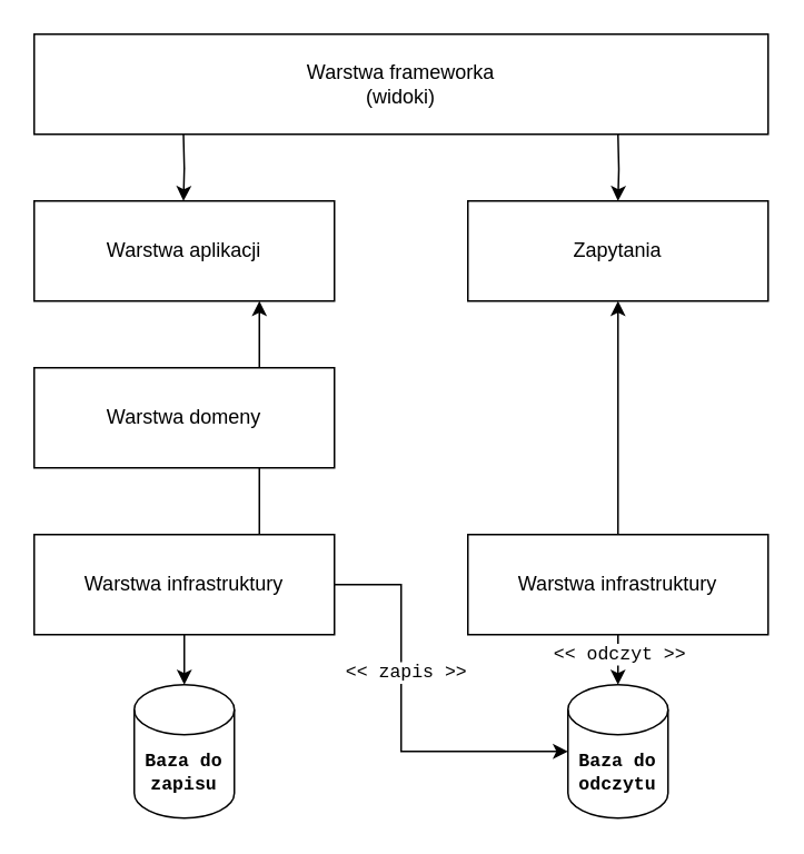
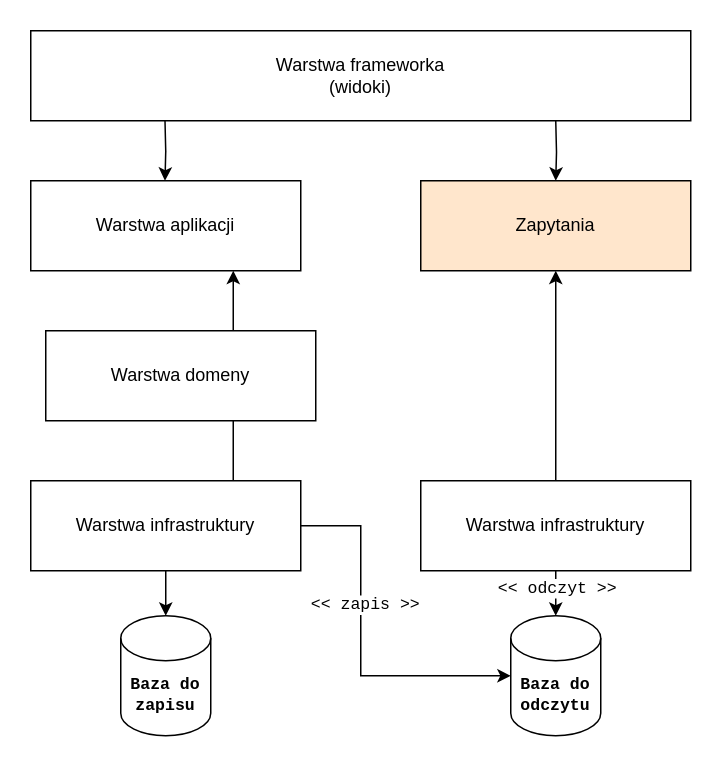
  <mxCell id="0" />
  <mxCell id="1" parent="0" />
  <mxCell id="2" value="&lt;div&gt;Warstwa frameworka&lt;/div&gt;&lt;div&gt;(widoki)&lt;/div&gt;" style="rounded=0;whiteSpace=wrap;html=1;shadow=0;comic=0;strokeWidth=1;fillColor=#ffffff;fontSize=12;align=center;strokeColor=#000000;" parent="1" vertex="1"><mxGeometry x="20" y="20" width="440" height="60" as="geometry" /></mxCell>
  <mxCell id="3" value="Warstwa aplikacji" style="rounded=0;whiteSpace=wrap;html=1;shadow=0;comic=0;strokeWidth=1;fillColor=#ffffff;fontSize=12;align=center;strokeColor=#000000;" parent="1" vertex="1"><mxGeometry x="20" y="120" width="180" height="60" as="geometry" /></mxCell>
  <mxCell id="4" style="edgeStyle=orthogonalEdgeStyle;rounded=0;orthogonalLoop=1;jettySize=auto;html=1;exitX=0.75;exitY=0;exitDx=0;exitDy=0;entryX=0.75;entryY=1;entryDx=0;entryDy=0;fontFamily=Courier New;fontSize=11;startArrow=none;startFill=0;endArrow=classic;endFill=1;" parent="1" source="9" target="3" edge="1"><mxGeometry relative="1" as="geometry" /></mxCell>
- <mxCell id="5" value="Warstwa domeny" style="rounded=0;whiteSpace=wrap;html=1;shadow=0;comic=0;strokeWidth=1;fillColor=#ffffff;fontSize=12;align=center;strokeColor=#000000;" parent="1" vertex="1"><mxGeometry x="20" y="220" width="180" height="60" as="geometry" /></mxCell>
+ <mxCell id="5" value="Warstwa domeny" style="rounded=0;whiteSpace=wrap;html=1;shadow=0;comic=0;strokeWidth=1;fillColor=#ffffff;fontSize=12;align=center;strokeColor=#000000;" parent="1" vertex="1"><mxGeometry x="30" y="220" width="180" height="60" as="geometry" /></mxCell>
  <mxCell id="6" style="edgeStyle=orthogonalEdgeStyle;rounded=0;orthogonalLoop=1;jettySize=auto;html=1;exitX=0.5;exitY=1;exitDx=0;exitDy=0;entryX=0.5;entryY=0;entryDx=0;entryDy=0;entryPerimeter=0;fontFamily=Courier New;fontSize=11;startArrow=none;startFill=0;endArrow=classic;endFill=1;" parent="1" source="9" target="17" edge="1"><mxGeometry relative="1" as="geometry" /></mxCell>
  <mxCell id="7" style="edgeStyle=orthogonalEdgeStyle;rounded=0;orthogonalLoop=1;jettySize=auto;html=1;exitX=1;exitY=0.5;exitDx=0;exitDy=0;entryX=0;entryY=0.5;entryDx=0;entryDy=0;entryPerimeter=0;fontFamily=Courier New;fontSize=11;startArrow=none;startFill=0;endArrow=classic;endFill=1;" parent="1" source="9" target="18" edge="1"><mxGeometry relative="1" as="geometry"><Array as="points"><mxPoint x="240" y="350" /><mxPoint x="240" y="450" /></Array></mxGeometry></mxCell>
  <mxCell id="8" value="&amp;lt;&amp;lt; zapis &amp;gt;&amp;gt;" style="edgeLabel;html=1;align=center;verticalAlign=middle;resizable=0;points=[];fontSize=11;fontFamily=Courier New;" parent="7" vertex="1" connectable="0"><mxGeometry x="-0.23" y="2" relative="1" as="geometry"><mxPoint as="offset" /></mxGeometry></mxCell>
  <mxCell id="9" value="Warstwa infrastruktury" style="rounded=0;whiteSpace=wrap;html=1;shadow=0;comic=0;strokeWidth=1;fillColor=#ffffff;fontSize=12;align=center;strokeColor=#000000;" parent="1" vertex="1"><mxGeometry x="20" y="320" width="180" height="60" as="geometry" /></mxCell>
  <mxCell id="10" style="edgeStyle=orthogonalEdgeStyle;rounded=0;html=1;exitX=0.5;exitY=1;entryX=0.5;entryY=0;endArrow=classic;endFill=1;endSize=6;jettySize=auto;orthogonalLoop=1;strokeWidth=1;fontSize=12;" parent="1" target="11" edge="1"><mxGeometry relative="1" as="geometry"><mxPoint x="370" y="80" as="sourcePoint" /></mxGeometry></mxCell>
- <mxCell id="11" value="Zapytania" style="rounded=0;whiteSpace=wrap;html=1;shadow=0;comic=0;strokeWidth=1;fillColor=#ffffff;fontSize=12;align=center;strokeColor=#000000;" parent="1" vertex="1"><mxGeometry x="280" y="120" width="180" height="60" as="geometry" /></mxCell>
+ <mxCell id="11" value="Zapytania" style="rounded=0;whiteSpace=wrap;html=1;shadow=0;comic=0;strokeWidth=1;fillColor=#ffe6cc;fontSize=12;align=center;strokeColor=#000000;" parent="1" vertex="1"><mxGeometry x="280" y="120" width="180" height="60" as="geometry" /></mxCell>
  <mxCell id="12" style="edgeStyle=orthogonalEdgeStyle;rounded=0;html=1;exitX=0.5;exitY=1;entryX=0.5;entryY=0;endArrow=classic;endFill=1;endSize=6;jettySize=auto;orthogonalLoop=1;strokeWidth=1;fontSize=12;" parent="1" edge="1"><mxGeometry relative="1" as="geometry"><mxPoint x="109.5" y="80" as="sourcePoint" /><mxPoint x="109.5" y="120" as="targetPoint" /></mxGeometry></mxCell>
  <mxCell id="13" style="edgeStyle=orthogonalEdgeStyle;rounded=0;orthogonalLoop=1;jettySize=auto;html=1;exitX=0.5;exitY=0;exitDx=0;exitDy=0;fontFamily=Courier New;fontSize=11;startArrow=none;startFill=0;endArrow=classic;endFill=1;" parent="1" source="16" target="11" edge="1"><mxGeometry relative="1" as="geometry" /></mxCell>
  <mxCell id="14" style="edgeStyle=orthogonalEdgeStyle;rounded=0;orthogonalLoop=1;jettySize=auto;html=1;exitX=0.5;exitY=1;exitDx=0;exitDy=0;entryX=0.5;entryY=0;entryDx=0;entryDy=0;entryPerimeter=0;fontFamily=Courier New;fontSize=11;startArrow=none;startFill=0;endArrow=classic;endFill=1;" parent="1" source="16" target="18" edge="1"><mxGeometry relative="1" as="geometry" /></mxCell>
  <mxCell id="15" value="&amp;lt;&amp;lt; odczyt &amp;gt;&amp;gt;" style="edgeLabel;html=1;align=center;verticalAlign=middle;resizable=0;points=[];fontSize=11;fontFamily=Courier New;" parent="14" vertex="1" connectable="0"><mxGeometry x="-0.267" relative="1" as="geometry"><mxPoint as="offset" /></mxGeometry></mxCell>
  <mxCell id="16" value="Warstwa infrastruktury" style="rounded=0;whiteSpace=wrap;html=1;shadow=0;comic=0;strokeWidth=1;fillColor=#ffffff;fontSize=12;align=center;strokeColor=#000000;" parent="1" vertex="1"><mxGeometry x="280" y="320" width="180" height="60" as="geometry" /></mxCell>
  <mxCell id="17" value="&lt;b&gt;Baza do zapisu&lt;br&gt;&lt;/b&gt;" style="shape=cylinder3;whiteSpace=wrap;html=1;boundedLbl=1;backgroundOutline=1;size=15;fontFamily=Courier New;fontSize=11;" parent="1" vertex="1"><mxGeometry x="80" y="410" width="60" height="80" as="geometry" /></mxCell>
  <mxCell id="18" value="&lt;b&gt;Baza do odczytu&lt;br&gt;&lt;/b&gt;" style="shape=cylinder3;whiteSpace=wrap;html=1;boundedLbl=1;backgroundOutline=1;size=15;fontFamily=Courier New;fontSize=11;" parent="1" vertex="1"><mxGeometry x="340" y="410" width="60" height="80" as="geometry" /></mxCell>
